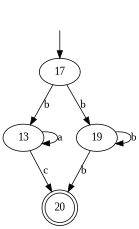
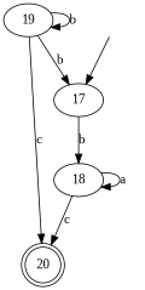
  digraph {
    fontname="Liberation Serif"
    node [fontname="Liberation Serif"]
    edge [fontname="Liberation Serif"]
    n1 [label=17]
-   n2 [label=13]
+   n2 [label=18]
    n3 [label=19]
    n4 [label=20 shape=doublecircle]
    "" [shape=plaintext]
    n1 -> n2 [label=b]
-   n1 -> n3 [label=b]
+   n3 -> n1 [label=b]
    n2 -> n2 [label=a]
    n2 -> n4 [label=c]
    n3 -> n3 [label=b]
-   n3 -> n4 [label=b]
+   n3 -> n4 [label=c]
    "" -> n1
  }
